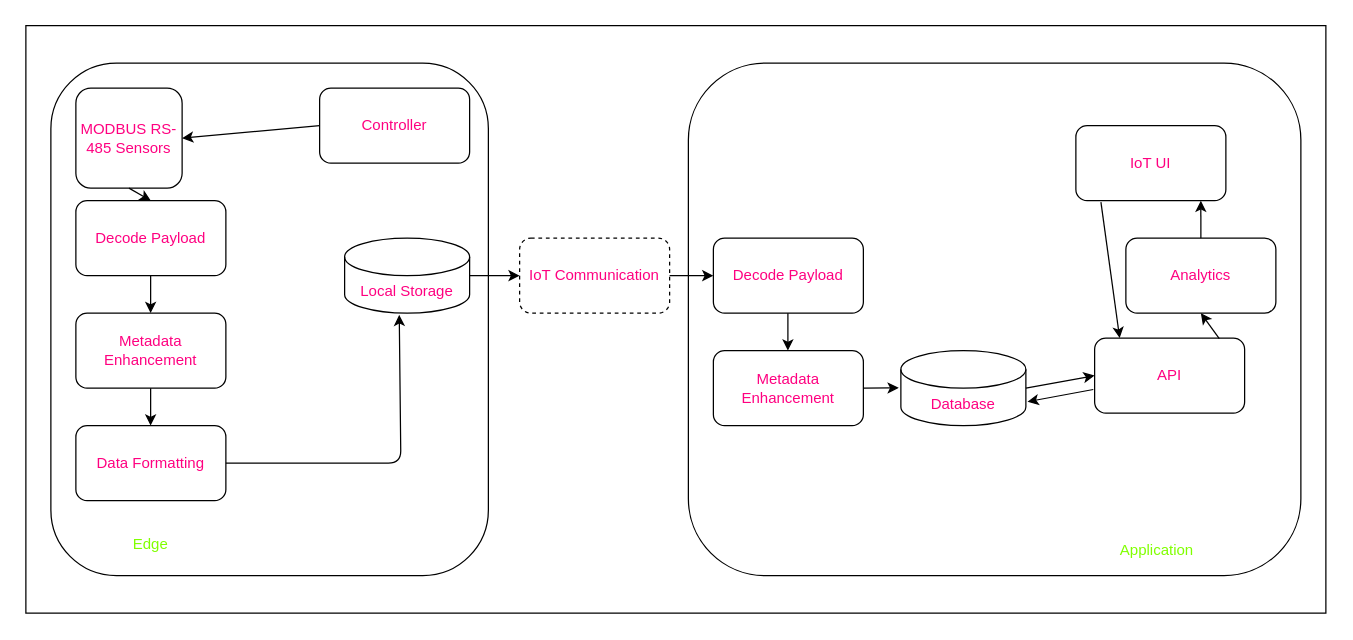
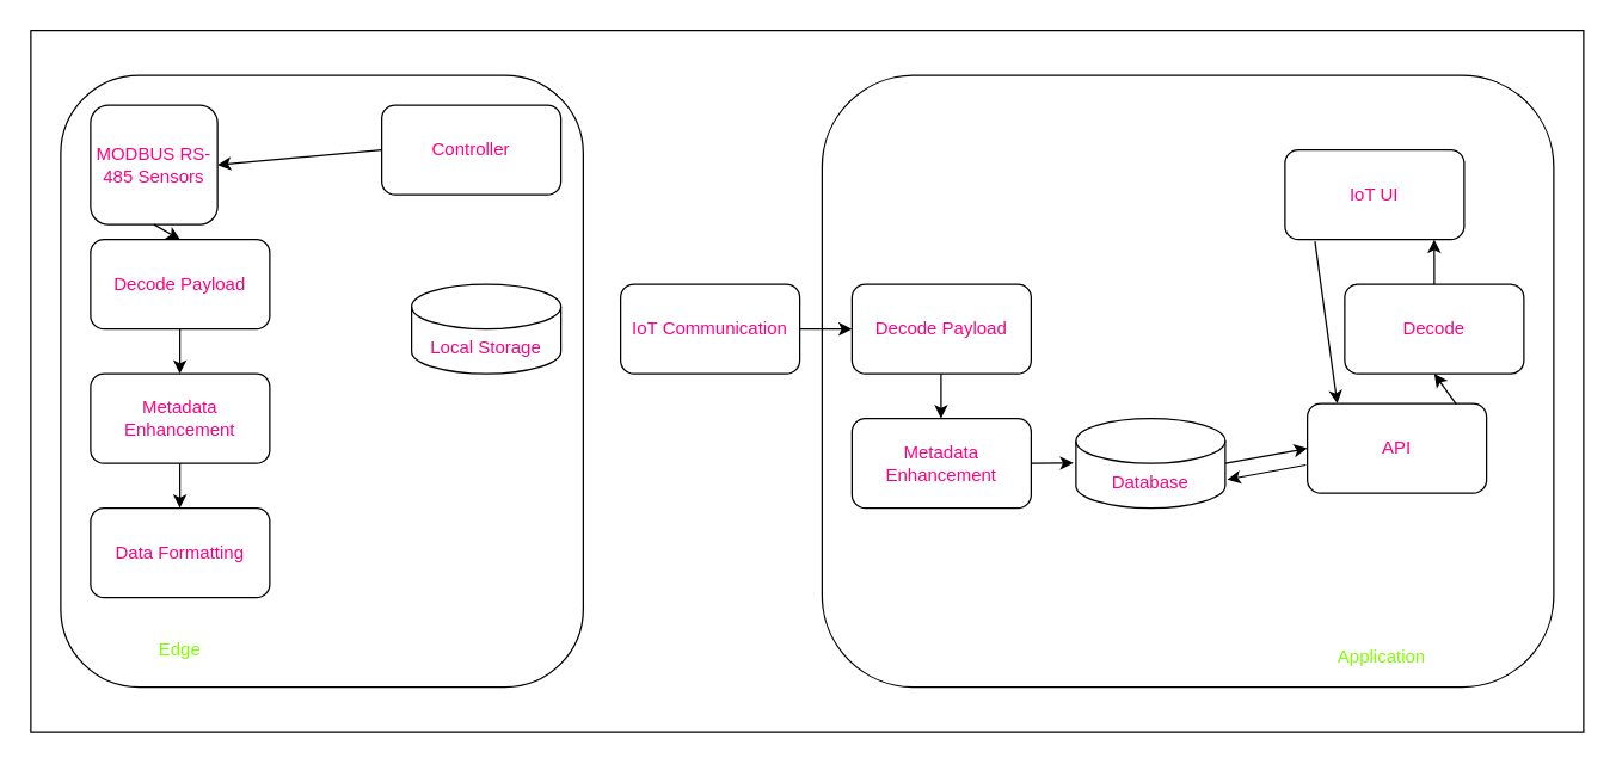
  <mxCell id="0" />
  <mxCell id="1" parent="0" />
  <mxCell id="2" value="&lt;font color=&quot;#ff0080&quot;&gt;MODBUS RS-485 Sensors&lt;/font&gt;" style="rounded=1;whiteSpace=wrap;html=1;fillColor=none;" parent="1" vertex="1"><mxGeometry x="60" y="70" width="85" height="80" as="geometry" /></mxCell>
  <mxCell id="3" value="&lt;font color=&quot;#ff0080&quot;&gt;Decode Payload&lt;/font&gt;" style="rounded=1;whiteSpace=wrap;html=1;fillColor=none;" parent="1" vertex="1"><mxGeometry x="60" y="160" width="120" height="60" as="geometry" /></mxCell>
  <mxCell id="4" value="&lt;font color=&quot;#ff0080&quot;&gt;Metadata Enhancement&lt;/font&gt;" style="rounded=1;whiteSpace=wrap;html=1;fillColor=none;" parent="1" vertex="1"><mxGeometry x="60" y="250" width="120" height="60" as="geometry" /></mxCell>
  <mxCell id="5" value="&lt;font color=&quot;#ff0080&quot;&gt;Data Formatting&lt;/font&gt;" style="rounded=1;whiteSpace=wrap;html=1;fillColor=none;" parent="1" vertex="1"><mxGeometry x="60" y="340" width="120" height="60" as="geometry" /></mxCell>
  <mxCell id="6" value="" style="endArrow=classic;html=1;exitX=0.5;exitY=1;exitDx=0;exitDy=0;entryX=0.5;entryY=0;entryDx=0;entryDy=0;" parent="1" source="2" target="3" edge="1"><mxGeometry width="50" height="50" relative="1" as="geometry"><mxPoint x="230" y="155" as="sourcePoint" /><mxPoint x="280" y="105" as="targetPoint" /></mxGeometry></mxCell>
  <mxCell id="7" value="" style="endArrow=classic;html=1;exitX=0.5;exitY=1;exitDx=0;exitDy=0;entryX=0.5;entryY=0;entryDx=0;entryDy=0;" parent="1" edge="1"><mxGeometry width="50" height="50" relative="1" as="geometry"><mxPoint x="119.81" y="220" as="sourcePoint" /><mxPoint x="119.81" y="250" as="targetPoint" /></mxGeometry></mxCell>
  <mxCell id="8" value="" style="endArrow=classic;html=1;exitX=0.5;exitY=1;exitDx=0;exitDy=0;entryX=0.5;entryY=0;entryDx=0;entryDy=0;" parent="1" edge="1"><mxGeometry width="50" height="50" relative="1" as="geometry"><mxPoint x="119.81" y="310" as="sourcePoint" /><mxPoint x="119.81" y="340" as="targetPoint" /></mxGeometry></mxCell>
  <mxCell id="9" value="&lt;font color=&quot;#ff0080&quot;&gt;Local Storage&lt;/font&gt;" style="shape=cylinder3;whiteSpace=wrap;html=1;boundedLbl=1;backgroundOutline=1;size=15;fillColor=none;" parent="1" vertex="1"><mxGeometry x="275" y="190" width="100" height="60" as="geometry" /></mxCell>
- <mxCell id="10" value="&lt;font color=&quot;#ff0080&quot;&gt;IoT Communication&lt;/font&gt;" style="rounded=1;whiteSpace=wrap;html=1;fillColor=none;dashed=1;" parent="1" vertex="1"><mxGeometry x="415" y="190" width="120" height="60" as="geometry" /></mxCell>
+ <mxCell id="10" value="&lt;font color=&quot;#ff0080&quot;&gt;IoT Communication&lt;/font&gt;" style="rounded=1;whiteSpace=wrap;html=1;fillColor=none;" parent="1" vertex="1"><mxGeometry x="415" y="190" width="120" height="60" as="geometry" /></mxCell>
  <mxCell id="11" value="&lt;font color=&quot;#ff0080&quot;&gt;Decode Payload&lt;/font&gt;" style="rounded=1;whiteSpace=wrap;html=1;fillColor=none;" parent="1" vertex="1"><mxGeometry x="570" y="190" width="120" height="60" as="geometry" /></mxCell>
  <mxCell id="12" value="&lt;font color=&quot;#ff0080&quot;&gt;Metadata Enhancement&lt;/font&gt;" style="rounded=1;whiteSpace=wrap;html=1;fillColor=none;" parent="1" vertex="1"><mxGeometry x="570" y="280" width="120" height="60" as="geometry" /></mxCell>
  <mxCell id="13" value="&lt;font color=&quot;#ff0080&quot;&gt;Database&lt;/font&gt;" style="shape=cylinder3;whiteSpace=wrap;html=1;boundedLbl=1;backgroundOutline=1;size=15;fillColor=none;" parent="1" vertex="1"><mxGeometry x="720" y="280" width="100" height="60" as="geometry" /></mxCell>
  <mxCell id="14" value="&lt;font color=&quot;#ff0080&quot;&gt;API&lt;/font&gt;" style="rounded=1;whiteSpace=wrap;html=1;fillColor=none;" parent="1" vertex="1"><mxGeometry x="875" y="270" width="120" height="60" as="geometry" /></mxCell>
- <mxCell id="15" value="&lt;font color=&quot;#ff0080&quot;&gt;Analytics&lt;/font&gt;" style="rounded=1;whiteSpace=wrap;html=1;fillColor=none;" parent="1" vertex="1"><mxGeometry x="900" y="190" width="120" height="60" as="geometry" /></mxCell>
- <mxCell id="16" value="" style="endArrow=classic;html=1;exitX=1;exitY=0.5;exitDx=0;exitDy=0;exitPerimeter=0;entryX=0;entryY=0.5;entryDx=0;entryDy=0;" parent="1" source="9" target="10" edge="1"><mxGeometry width="50" height="50" relative="1" as="geometry"><mxPoint x="380" y="270" as="sourcePoint" /><mxPoint x="410" y="220" as="targetPoint" /></mxGeometry></mxCell>
+ <mxCell id="15" value="&lt;font color=&quot;#ff0080&quot;&gt;Decode&lt;/font&gt;" style="rounded=1;whiteSpace=wrap;html=1;fillColor=none;" parent="1" vertex="1"><mxGeometry x="900" y="190" width="120" height="60" as="geometry" /></mxCell>
  <mxCell id="17" value="" style="endArrow=classic;html=1;exitX=1;exitY=0.5;exitDx=0;exitDy=0;entryX=0;entryY=0.5;entryDx=0;entryDy=0;" parent="1" source="10" target="11" edge="1"><mxGeometry width="50" height="50" relative="1" as="geometry"><mxPoint x="560" y="240" as="sourcePoint" /><mxPoint x="610" y="190" as="targetPoint" /></mxGeometry></mxCell>
  <mxCell id="18" value="" style="endArrow=classic;html=1;exitX=0.5;exitY=1;exitDx=0;exitDy=0;entryX=0.5;entryY=0;entryDx=0;entryDy=0;" parent="1" edge="1"><mxGeometry width="50" height="50" relative="1" as="geometry"><mxPoint x="629.62" y="250" as="sourcePoint" /><mxPoint x="629.62" y="280" as="targetPoint" /></mxGeometry></mxCell>
  <mxCell id="19" value="" style="endArrow=classic;html=1;exitX=1;exitY=0.5;exitDx=0;exitDy=0;entryX=-0.017;entryY=0.496;entryDx=0;entryDy=0;entryPerimeter=0;" parent="1" source="12" target="13" edge="1"><mxGeometry width="50" height="50" relative="1" as="geometry"><mxPoint x="780" y="260" as="sourcePoint" /><mxPoint x="830" y="210" as="targetPoint" /></mxGeometry></mxCell>
  <mxCell id="20" value="" style="endArrow=classic;html=1;entryX=0;entryY=0.5;entryDx=0;entryDy=0;exitX=1;exitY=0.5;exitDx=0;exitDy=0;exitPerimeter=0;" parent="1" source="13" target="14" edge="1"><mxGeometry width="50" height="50" relative="1" as="geometry"><mxPoint x="830" y="310" as="sourcePoint" /><mxPoint x="820" y="260" as="targetPoint" /></mxGeometry></mxCell>
  <mxCell id="21" value="" style="endArrow=classic;html=1;entryX=0.5;entryY=1;entryDx=0;entryDy=0;exitX=0.831;exitY=0.007;exitDx=0;exitDy=0;exitPerimeter=0;" parent="1" source="14" target="15" edge="1"><mxGeometry width="50" height="50" relative="1" as="geometry"><mxPoint x="920" y="240" as="sourcePoint" /><mxPoint x="970" y="190" as="targetPoint" /></mxGeometry></mxCell>
  <mxCell id="22" value="" style="endArrow=classic;html=1;entryX=0.833;entryY=1;entryDx=0;entryDy=0;exitX=0.5;exitY=0;exitDx=0;exitDy=0;entryPerimeter=0;" parent="1" source="15" edge="1"><mxGeometry width="50" height="50" relative="1" as="geometry"><mxPoint x="895" y="220" as="sourcePoint" /><mxPoint x="959.96" y="160" as="targetPoint" /></mxGeometry></mxCell>
  <mxCell id="23" value="" style="endArrow=classic;html=1;entryX=0.167;entryY=0;entryDx=0;entryDy=0;entryPerimeter=0;exitX=0.167;exitY=1.019;exitDx=0;exitDy=0;exitPerimeter=0;" parent="1" target="14" edge="1"><mxGeometry width="50" height="50" relative="1" as="geometry"><mxPoint x="880.04" y="161.14" as="sourcePoint" /><mxPoint x="890" y="170" as="targetPoint" /></mxGeometry></mxCell>
  <mxCell id="24" value="" style="endArrow=classic;html=1;exitX=-0.009;exitY=0.685;exitDx=0;exitDy=0;exitPerimeter=0;entryX=1.013;entryY=0.681;entryDx=0;entryDy=0;entryPerimeter=0;" parent="1" source="14" target="13" edge="1"><mxGeometry width="50" height="50" relative="1" as="geometry"><mxPoint x="750" y="330" as="sourcePoint" /><mxPoint x="800" y="280" as="targetPoint" /></mxGeometry></mxCell>
  <mxCell id="25" value="&lt;font color=&quot;#ff0080&quot;&gt;IoT UI&lt;/font&gt;" style="rounded=1;whiteSpace=wrap;html=1;fillColor=none;" parent="1" vertex="1"><mxGeometry x="860" y="100" width="120" height="60" as="geometry" /></mxCell>
- <mxCell id="26" value="" style="endArrow=classic;html=1;fontColor=#FCFCFC;exitX=1;exitY=0.5;exitDx=0;exitDy=0;entryX=0.437;entryY=1.023;entryDx=0;entryDy=0;entryPerimeter=0;" parent="1" source="5" target="9" edge="1"><mxGeometry width="50" height="50" relative="1" as="geometry"><mxPoint x="400" y="300" as="sourcePoint" /><mxPoint x="450" y="250" as="targetPoint" /><Array as="points"><mxPoint x="320" y="370" /></Array></mxGeometry></mxCell>
  <mxCell id="27" value="&lt;font color=&quot;#ff0080&quot;&gt;Controller&lt;/font&gt;" style="rounded=1;whiteSpace=wrap;html=1;fontColor=#FCFCFC;fillColor=none;" parent="1" vertex="1"><mxGeometry x="255" y="70" width="120" height="60" as="geometry" /></mxCell>
  <mxCell id="28" value="&lt;font color=&quot;#80ff00&quot;&gt;Edge&lt;/font&gt;" style="text;html=1;strokeColor=none;fillColor=none;align=center;verticalAlign=middle;whiteSpace=wrap;rounded=0;fontColor=#FF0080;" parent="1" vertex="1"><mxGeometry x="90" y="420" width="60" height="30" as="geometry" /></mxCell>
  <mxCell id="29" value="&lt;font color=&quot;#80ff00&quot;&gt;Application&lt;/font&gt;" style="text;html=1;strokeColor=none;fillColor=none;align=center;verticalAlign=middle;whiteSpace=wrap;rounded=0;fontColor=#FF0080;" parent="1" vertex="1"><mxGeometry x="895" y="425" width="60" height="30" as="geometry" /></mxCell>
  <mxCell id="30" value="" style="endArrow=classic;html=1;fontColor=#80FF00;entryX=1;entryY=0.5;entryDx=0;entryDy=0;exitX=0;exitY=0.5;exitDx=0;exitDy=0;" parent="1" source="27" target="2" edge="1"><mxGeometry width="50" height="50" relative="1" as="geometry"><mxPoint x="310" y="170" as="sourcePoint" /><mxPoint x="360" y="120" as="targetPoint" /></mxGeometry></mxCell>
  <mxCell id="31" value="" style="rounded=1;whiteSpace=wrap;html=1;fontColor=#80FF00;fillColor=none;" parent="1" vertex="1"><mxGeometry x="40" y="50" width="350" height="410" as="geometry" /></mxCell>
  <mxCell id="32" value="" style="rounded=1;whiteSpace=wrap;html=1;fontColor=#80FF00;fillColor=none;" parent="1" vertex="1"><mxGeometry x="550" y="50" width="490" height="410" as="geometry" /></mxCell>
  <mxCell id="33" value="" style="rounded=0;whiteSpace=wrap;html=1;fontColor=#80FF00;fillColor=none;" parent="1" vertex="1"><mxGeometry x="20" y="20" width="1040" height="470" as="geometry" /></mxCell>
